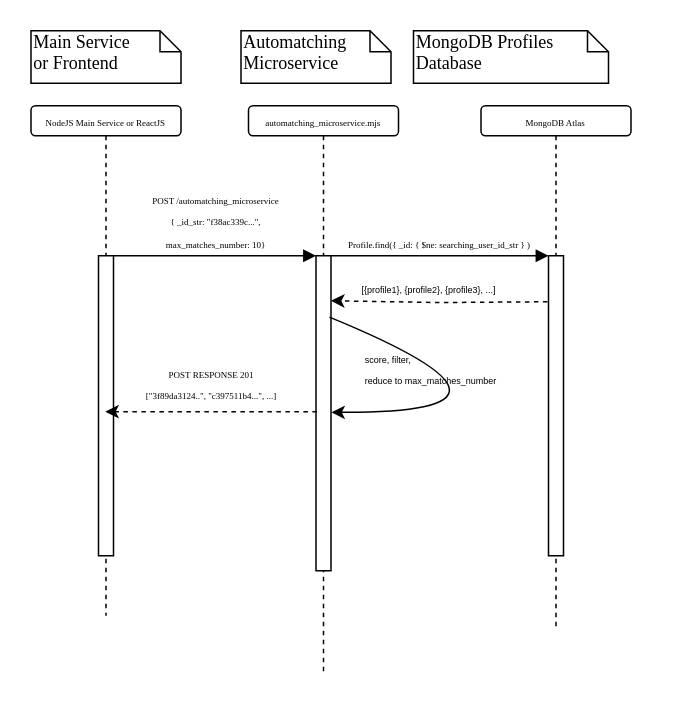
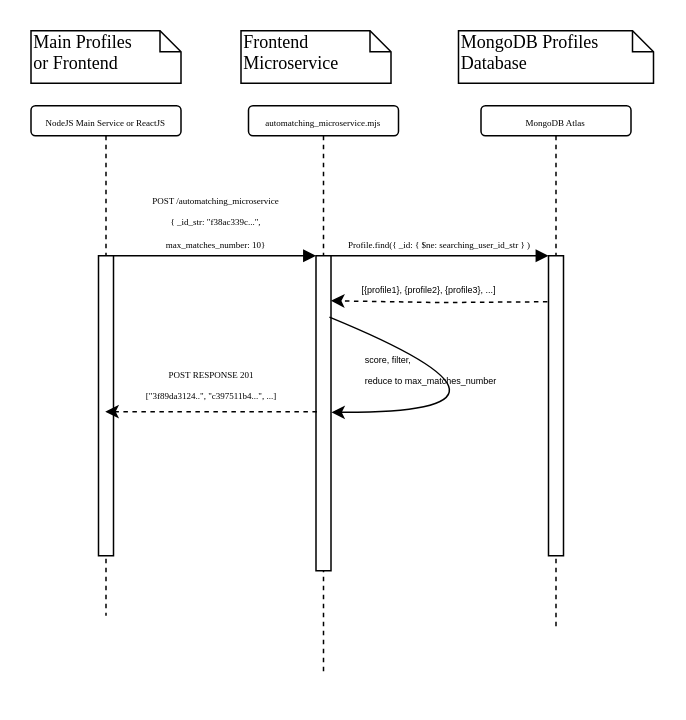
  <mxCell id="0" />
  <mxCell id="1" parent="0" />
  <mxCell id="2" value="&lt;font style=&quot;font-size: 6px;&quot;&gt;automatching_microservice.mjs&lt;/font&gt;" style="shape=umlLifeline;perimeter=lifelinePerimeter;whiteSpace=wrap;html=1;container=1;collapsible=0;recursiveResize=0;outlineConnect=0;rounded=1;shadow=0;comic=0;labelBackgroundColor=none;strokeWidth=1;fontFamily=Verdana;fontSize=12;align=center;size=20;" parent="1" vertex="1"><mxGeometry x="165" y="70" width="100" height="380" as="geometry" /></mxCell>
  <mxCell id="3" style="edgeStyle=orthogonalEdgeStyle;rounded=0;orthogonalLoop=1;jettySize=auto;html=1;strokeColor=none;" parent="2" source="4" target="2" edge="1"><mxGeometry relative="1" as="geometry" /></mxCell>
  <mxCell id="4" value="" style="html=1;points=[];perimeter=orthogonalPerimeter;rounded=0;shadow=0;comic=0;labelBackgroundColor=none;strokeWidth=1;fontFamily=Verdana;fontSize=12;align=center;" parent="2" vertex="1"><mxGeometry x="45" y="100" width="10" height="210" as="geometry" /></mxCell>
  <mxCell id="5" value="" style="curved=1;endArrow=classic;html=1;rounded=0;exitX=0.896;exitY=0.195;exitDx=0;exitDy=0;exitPerimeter=0;entryX=1.023;entryY=0.497;entryDx=0;entryDy=0;entryPerimeter=0;" parent="2" source="4" target="4" edge="1"><mxGeometry width="50" height="50" relative="1" as="geometry"><mxPoint x="190" y="220" as="sourcePoint" /><mxPoint x="240" y="170" as="targetPoint" /><Array as="points"><mxPoint x="210" y="205" /></Array></mxGeometry></mxCell>
  <mxCell id="6" value="&lt;font style=&quot;font-size: 6px;&quot;&gt;score, filter,&lt;/font&gt;&lt;div&gt;&lt;font style=&quot;font-size: 6px;&quot;&gt;reduce to max_matches_number&lt;/font&gt;&lt;/div&gt;" style="edgeLabel;html=1;align=left;verticalAlign=middle;resizable=0;points=[];labelBackgroundColor=none;" parent="5" vertex="1" connectable="0"><mxGeometry x="-0.142" y="-10" relative="1" as="geometry"><mxPoint x="-103" y="-28" as="offset" /></mxGeometry></mxCell>
  <mxCell id="7" value="&lt;font style=&quot;font-size: 6px;&quot;&gt;MongoDB Atlas&lt;/font&gt;" style="shape=umlLifeline;perimeter=lifelinePerimeter;whiteSpace=wrap;html=1;container=1;collapsible=0;recursiveResize=0;outlineConnect=0;rounded=1;shadow=0;comic=0;labelBackgroundColor=none;strokeWidth=1;fontFamily=Verdana;fontSize=12;align=center;size=20;" parent="1" vertex="1"><mxGeometry x="320" y="70" width="100" height="350" as="geometry" /></mxCell>
  <mxCell id="8" value="" style="html=1;points=[];perimeter=orthogonalPerimeter;rounded=0;shadow=0;comic=0;labelBackgroundColor=none;strokeWidth=1;fontFamily=Verdana;fontSize=12;align=center;" parent="7" vertex="1"><mxGeometry x="45" y="100" width="10" height="200" as="geometry" /></mxCell>
  <mxCell id="9" value="&lt;font style=&quot;font-size: 6px;&quot;&gt;NodeJS Main Service or ReactJS&lt;/font&gt;" style="shape=umlLifeline;perimeter=lifelinePerimeter;whiteSpace=wrap;html=1;container=1;collapsible=0;recursiveResize=0;outlineConnect=0;rounded=1;shadow=0;comic=0;labelBackgroundColor=none;strokeWidth=1;fontFamily=Verdana;fontSize=12;align=center;size=20;" parent="1" vertex="1"><mxGeometry x="20" y="70" width="100" height="340" as="geometry" /></mxCell>
  <mxCell id="10" value="" style="html=1;points=[];perimeter=orthogonalPerimeter;rounded=0;shadow=0;comic=0;labelBackgroundColor=none;strokeWidth=1;fontFamily=Verdana;fontSize=12;align=center;" parent="9" vertex="1"><mxGeometry x="45" y="100" width="10" height="200" as="geometry" /></mxCell>
  <mxCell id="11" value="&lt;font style=&quot;font-size: 6px;&quot;&gt;POST /automatching_microservice&lt;/font&gt;&lt;div&gt;&lt;font style=&quot;font-size: 6px;&quot;&gt;{&amp;nbsp;&lt;/font&gt;&lt;span style=&quot;font-size: 6px; background-color: transparent; color: light-dark(rgb(0, 0, 0), rgb(255, 255, 255));&quot;&gt;_id_str: &quot;f38ac339c...&quot;,&lt;/span&gt;&lt;/div&gt;&lt;div&gt;&lt;font style=&quot;&quot;&gt;&lt;span style=&quot;font-size: 6px;&quot;&gt;max_matches_number: 10&lt;/span&gt;&lt;/font&gt;&lt;span style=&quot;font-size: 6px; background-color: transparent; color: light-dark(rgb(0, 0, 0), rgb(255, 255, 255));&quot;&gt;}&lt;/span&gt;&lt;/div&gt;" style="html=1;verticalAlign=bottom;endArrow=block;entryX=0;entryY=0;labelBackgroundColor=none;fontFamily=Verdana;fontSize=12;edgeStyle=elbowEdgeStyle;elbow=vertical;" parent="1" source="10" target="4" edge="1"><mxGeometry relative="1" as="geometry"><mxPoint x="140" y="180" as="sourcePoint" /><mxPoint as="offset" /></mxGeometry></mxCell>
  <mxCell id="12" value="&lt;font style=&quot;font-size: 6px;&quot;&gt;Profile.find({ _id: { $ne: searching_user_id_str }&amp;nbsp;)&lt;/font&gt;" style="html=1;verticalAlign=bottom;endArrow=block;entryX=0;entryY=0;labelBackgroundColor=none;fontFamily=Verdana;fontSize=12;edgeStyle=elbowEdgeStyle;elbow=vertical;" parent="1" source="4" target="8" edge="1"><mxGeometry x="-0.003" relative="1" as="geometry"><mxPoint x="290" y="190" as="sourcePoint" /><mxPoint as="offset" /></mxGeometry></mxCell>
- <mxCell id="13" value="Main Service&lt;div&gt;or Frontend&lt;/div&gt;" style="shape=note;whiteSpace=wrap;html=1;size=14;verticalAlign=top;align=left;spacingTop=-6;rounded=0;shadow=0;comic=0;labelBackgroundColor=none;strokeWidth=1;fontFamily=Verdana;fontSize=12" parent="1" vertex="1"><mxGeometry x="20" y="20" width="100" height="35" as="geometry" /></mxCell>
- <mxCell id="14" value="Automatching&lt;div&gt;Microservice&lt;/div&gt;" style="shape=note;whiteSpace=wrap;html=1;size=14;verticalAlign=top;align=left;spacingTop=-6;rounded=0;shadow=0;comic=0;labelBackgroundColor=none;strokeWidth=1;fontFamily=Verdana;fontSize=12" parent="1" vertex="1"><mxGeometry x="160" y="20" width="100" height="35" as="geometry" /></mxCell>
- <mxCell id="15" value="MongoDB Profiles Database" style="shape=note;whiteSpace=wrap;html=1;size=14;verticalAlign=top;align=left;spacingTop=-6;rounded=0;shadow=0;comic=0;labelBackgroundColor=none;strokeWidth=1;fontFamily=Verdana;fontSize=12" parent="1" vertex="1"><mxGeometry x="275" y="20" width="130" height="35" as="geometry" /></mxCell>
+ <mxCell id="13" value="Main Profiles&lt;div&gt;or Frontend&lt;/div&gt;" style="shape=note;whiteSpace=wrap;html=1;size=14;verticalAlign=top;align=left;spacingTop=-6;rounded=0;shadow=0;comic=0;labelBackgroundColor=none;strokeWidth=1;fontFamily=Verdana;fontSize=12" parent="1" vertex="1"><mxGeometry x="20" y="20" width="100" height="35" as="geometry" /></mxCell>
+ <mxCell id="14" value="Frontend&lt;div&gt;Microservice&lt;/div&gt;" style="shape=note;whiteSpace=wrap;html=1;size=14;verticalAlign=top;align=left;spacingTop=-6;rounded=0;shadow=0;comic=0;labelBackgroundColor=none;strokeWidth=1;fontFamily=Verdana;fontSize=12" parent="1" vertex="1"><mxGeometry x="160" y="20" width="100" height="35" as="geometry" /></mxCell>
+ <mxCell id="15" value="MongoDB Profiles Database" style="shape=note;whiteSpace=wrap;html=1;size=14;verticalAlign=top;align=left;spacingTop=-6;rounded=0;shadow=0;comic=0;labelBackgroundColor=none;strokeWidth=1;fontFamily=Verdana;fontSize=12" parent="1" vertex="1"><mxGeometry x="305" y="20" width="130" height="35" as="geometry" /></mxCell>
  <mxCell id="16" style="edgeStyle=orthogonalEdgeStyle;rounded=0;orthogonalLoop=1;jettySize=auto;html=1;dashed=1;" parent="1" edge="1"><mxGeometry relative="1" as="geometry"><mxPoint x="364.28" y="200.67" as="sourcePoint" /><mxPoint x="220" y="200" as="targetPoint" /></mxGeometry></mxCell>
  <mxCell id="17" value="&lt;font style=&quot;font-size: 6px;&quot;&gt;[{profile1}, {profile2}, {profile3}, ...]&lt;/font&gt;" style="edgeLabel;html=1;align=center;verticalAlign=middle;resizable=0;points=[];labelBackgroundColor=none;" parent="16" vertex="1" connectable="0"><mxGeometry x="0.635" y="1" relative="1" as="geometry"><mxPoint x="39" y="-11" as="offset" /></mxGeometry></mxCell>
  <mxCell id="18" value="" style="endArrow=classic;html=1;rounded=0;exitX=0.06;exitY=0.495;exitDx=0;exitDy=0;exitPerimeter=0;dashed=1;" parent="1" source="4" target="9" edge="1"><mxGeometry width="50" height="50" relative="1" as="geometry"><mxPoint x="90" y="280" as="sourcePoint" /><mxPoint x="80" y="294" as="targetPoint" /></mxGeometry></mxCell>
  <mxCell id="19" value="&lt;font style=&quot;font-family: Verdana; font-size: 6px;&quot;&gt;POST RESPONSE 201&lt;/font&gt;&lt;div style=&quot;&quot;&gt;&lt;span style=&quot;font-family: Verdana; font-size: 6px;&quot;&gt;[&quot;3f89da3124..&quot;, &quot;&lt;/span&gt;&lt;span style=&quot;font-size: 6px;&quot;&gt;&lt;font face=&quot;Verdana&quot;&gt;c397511b4...&lt;/font&gt;&lt;/span&gt;&lt;span style=&quot;font-family: Verdana; font-size: 6px; color: light-dark(rgb(0, 0, 0), rgb(255, 255, 255));&quot;&gt;&quot;, ...]&lt;/span&gt;&lt;/div&gt;" style="edgeLabel;html=1;align=center;verticalAlign=middle;resizable=0;points=[];labelBackgroundColor=none;" parent="18" vertex="1" connectable="0"><mxGeometry x="0.003" y="1" relative="1" as="geometry"><mxPoint y="-20" as="offset" /></mxGeometry></mxCell>
